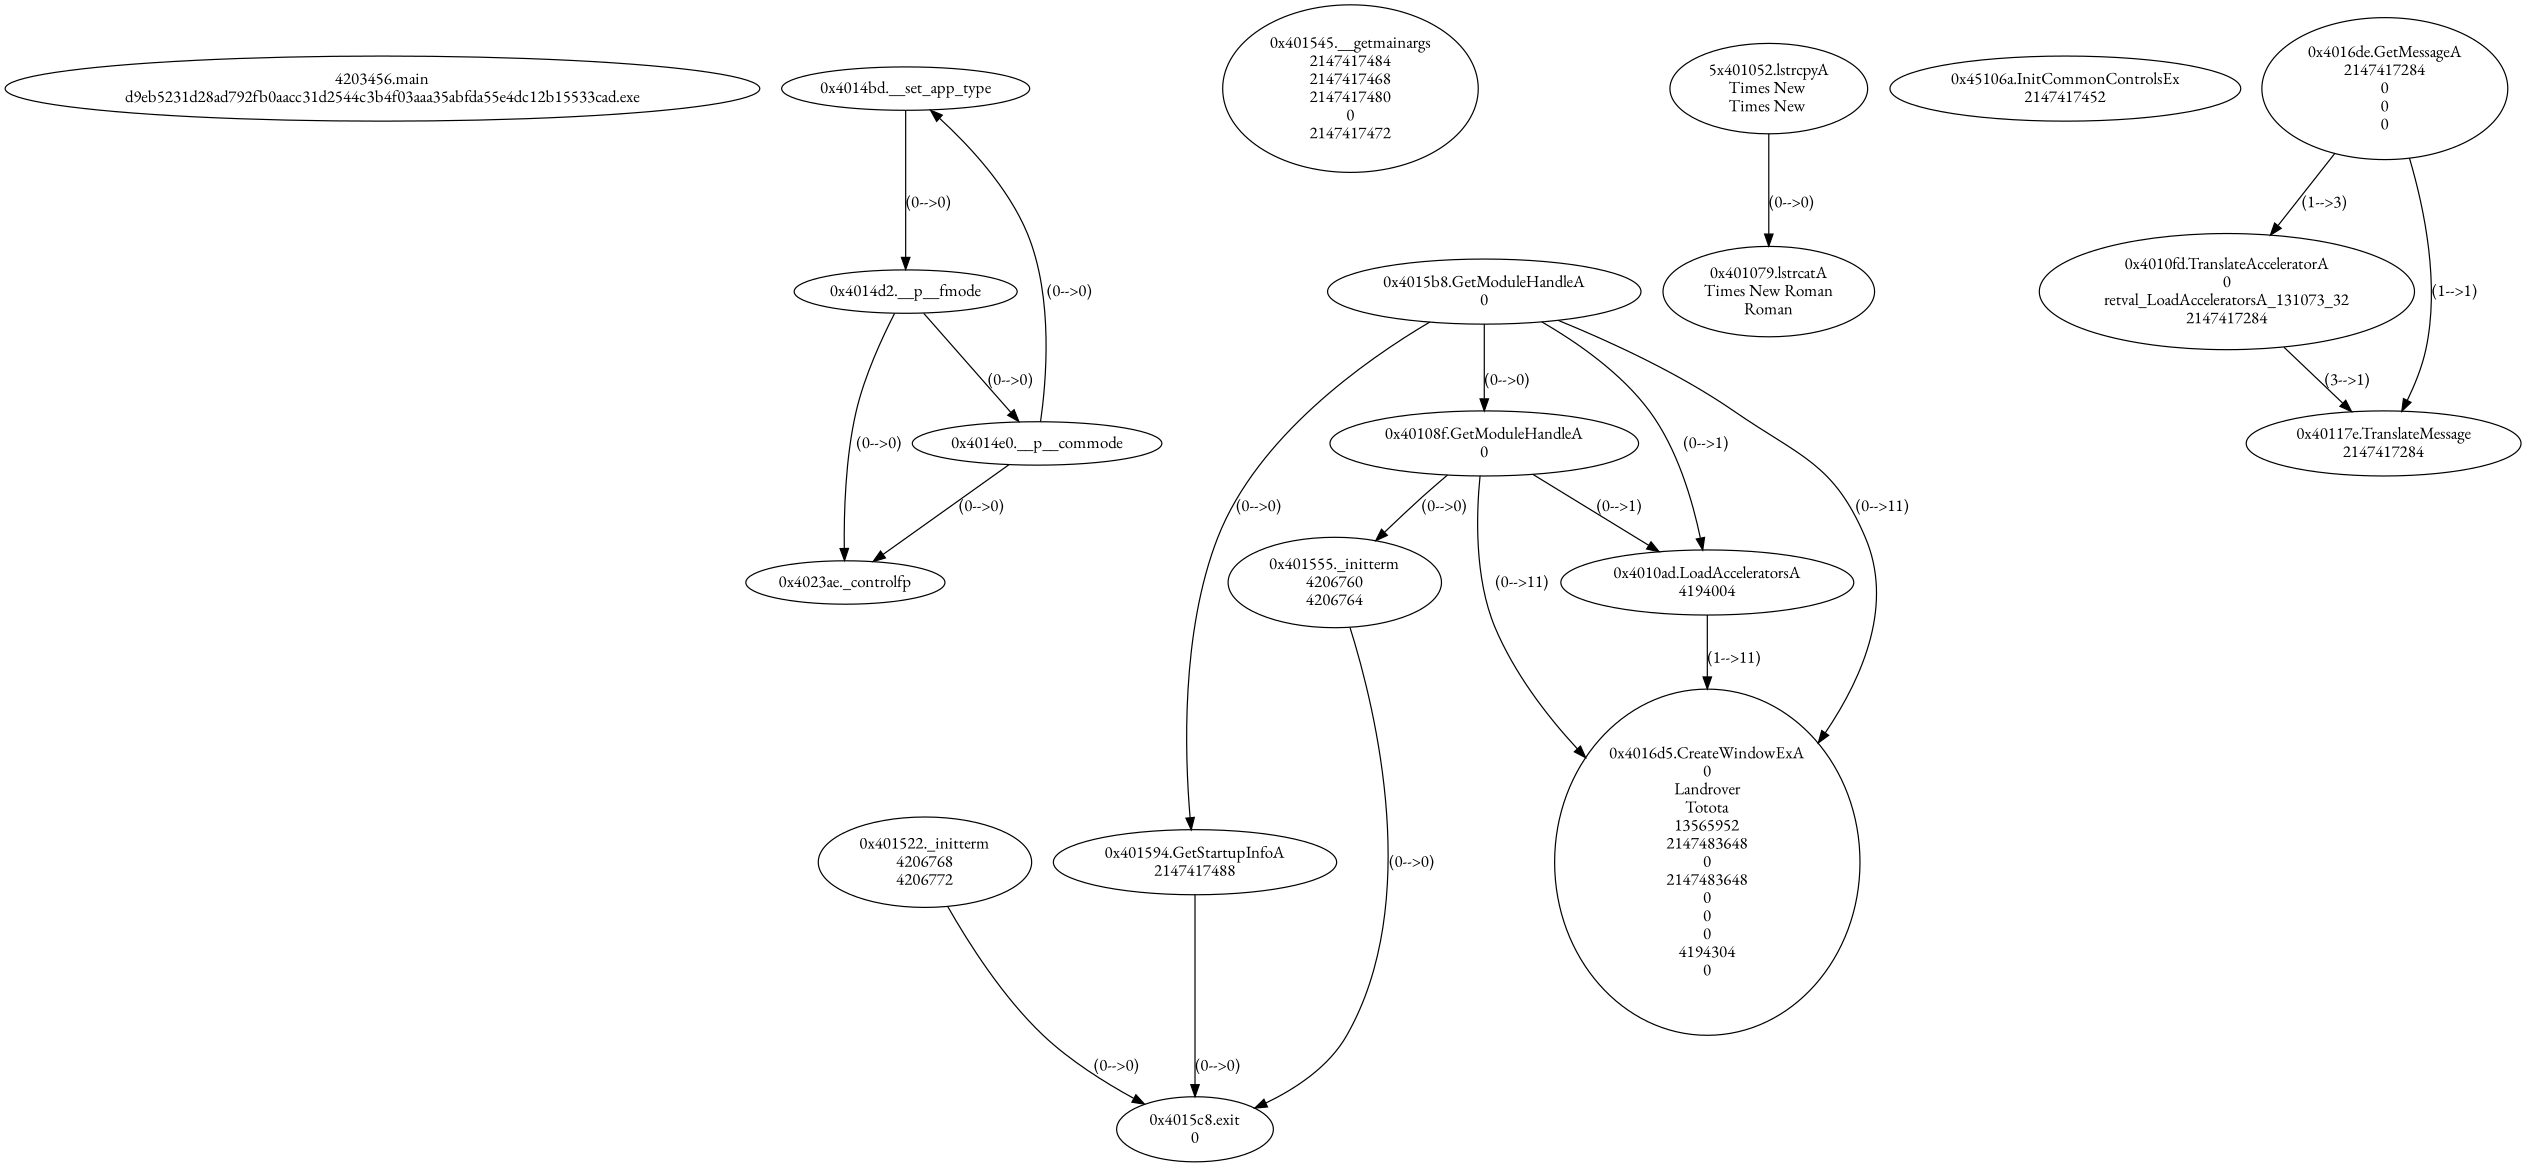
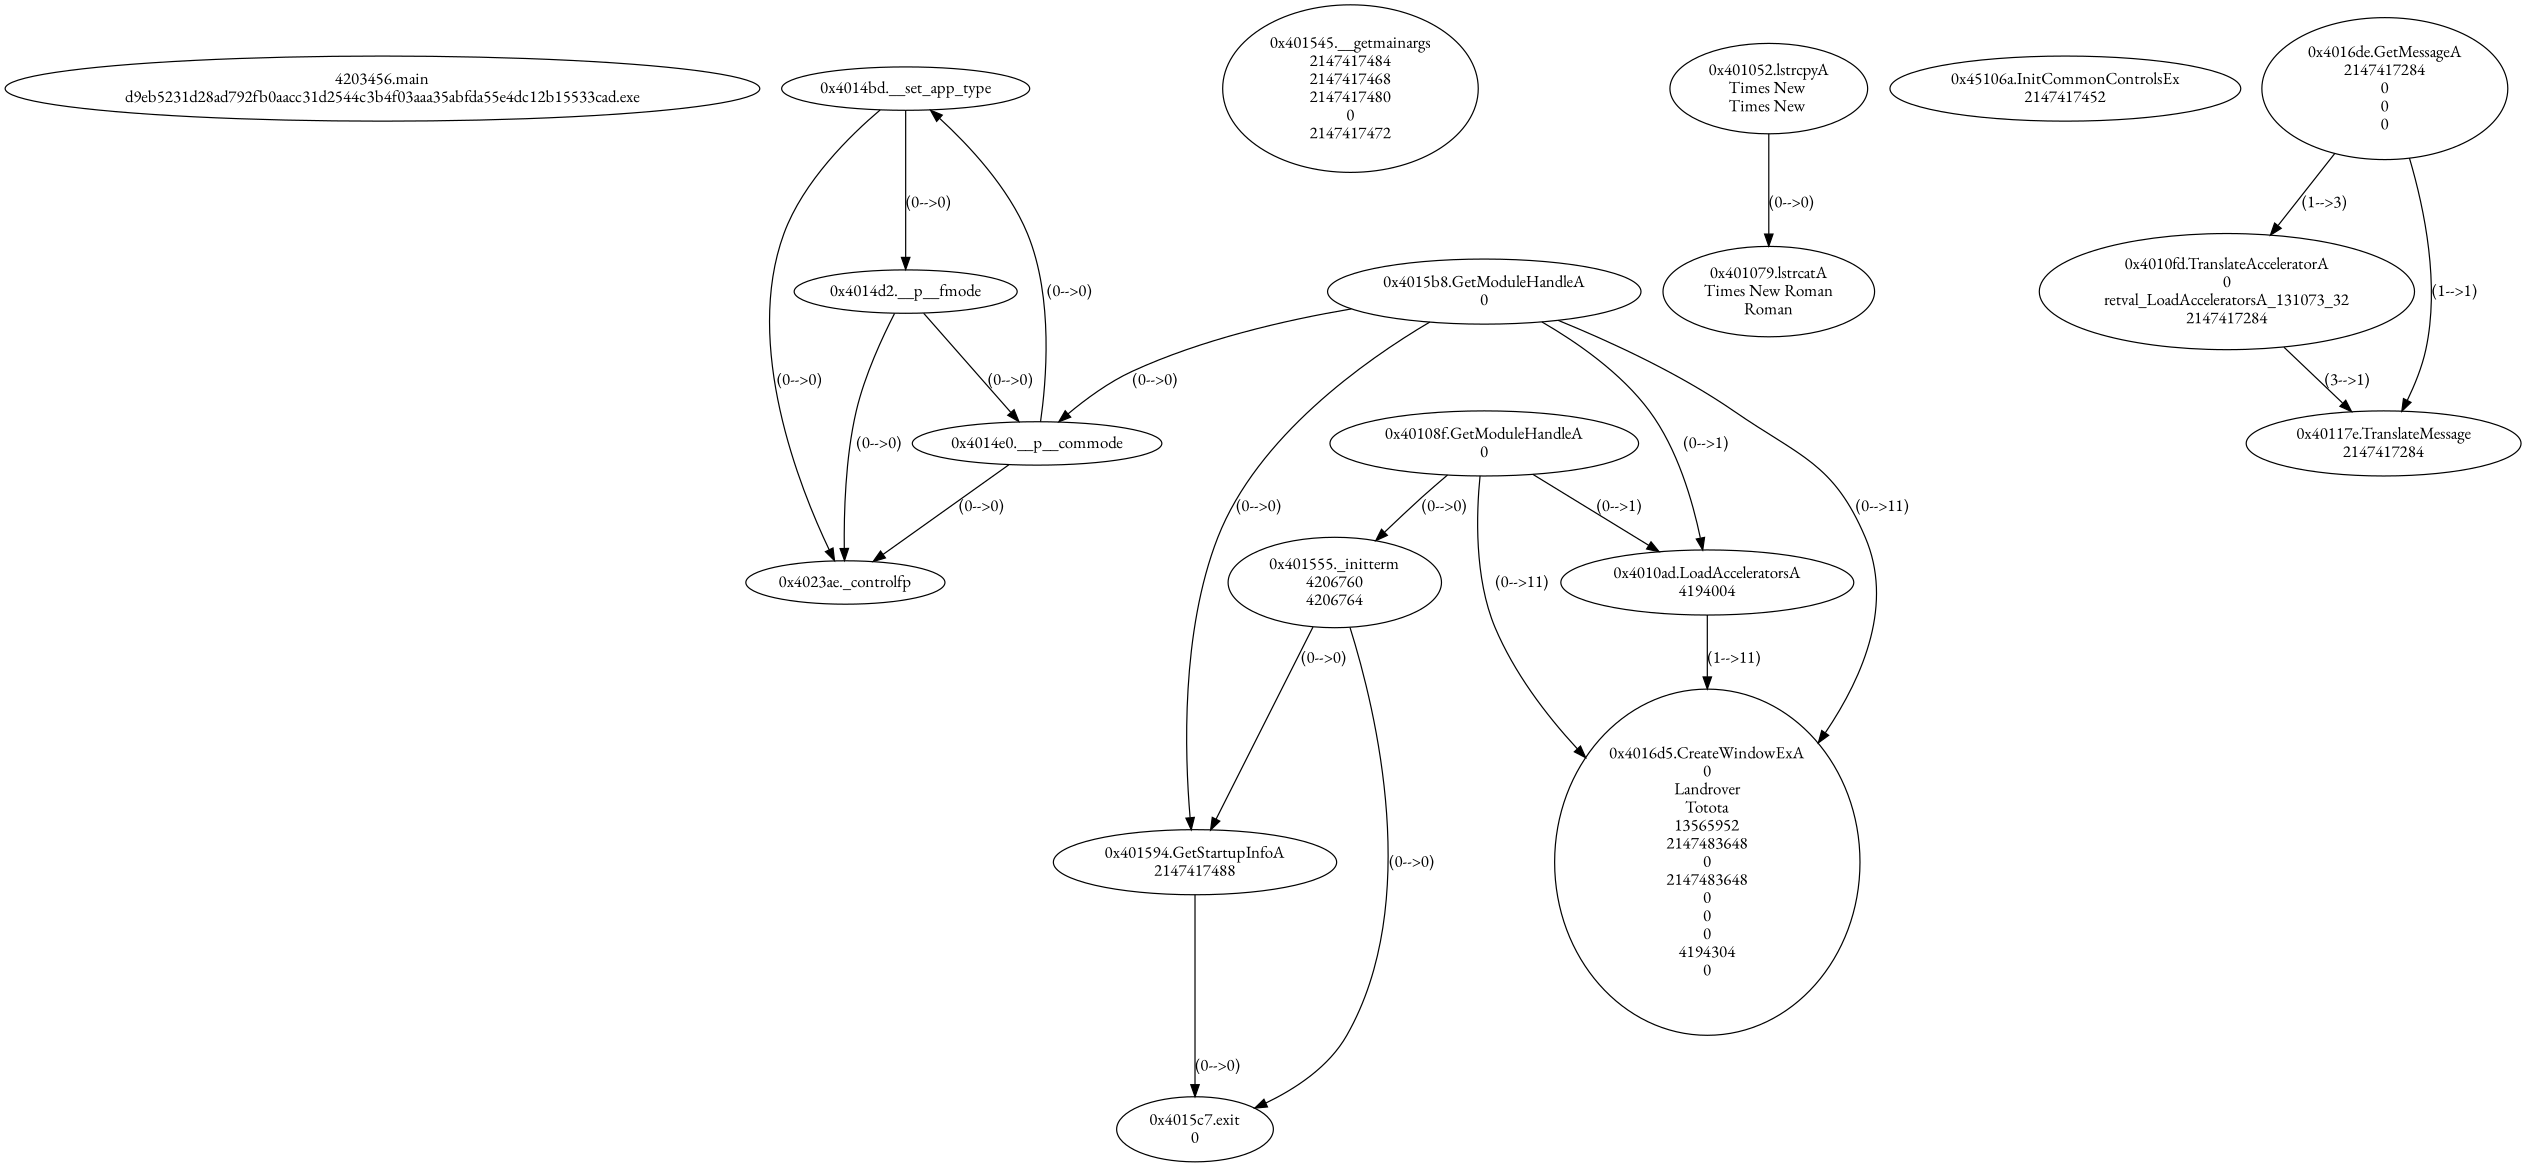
  digraph {
    fontname="EB Garamond"
    node [fontname="EB Garamond"]
    edge [fontname="EB Garamond"]
    n1 [label="4203456.main\nd9eb5231d28ad792fb0aacc31d2544c3b4f03aaa35abfda55e4dc12b15533cad.exe"]
    n2 [label="0x4014bd.__set_app_type\n"]
    n3 [label="0x4014d2.__p__fmode\n"]
    n4 [label="0x4023ae._controlfp\n"]
    n5 [label="0x4014e0.__p__commode\n"]
-   n6 [label="0x401522._initterm\n4206768\n4206772"]
-   n7 [label="0x4015c8.exit\n0"]
+   n7 [label="0x4015c7.exit\n0"]
    n8 [label="0x401555._initterm\n4206760\n4206764"]
    n9 [label="0x401594.GetStartupInfoA\n2147417488"]
    n10 [label="0x401545.__getmainargs\n2147417484\n2147417468\n2147417480\n0\n2147417472"]
    n11 [label="0x4015b8.GetModuleHandleA\n0"]
    n12 [label="0x40108f.GetModuleHandleA\n0"]
    n13 [label="0x4010ad.LoadAcceleratorsA\n4194004\n"]
    n14 [label="0x4016d5.CreateWindowExA\n0\nLandrover\nTotota\n13565952\n2147483648\n0\n2147483648\n0\n0\n0\n4194304\n0"]
-   n15 [label="5x401052.lstrcpyA\nTimes New \nTimes New "]
+   n15 [label="0x401052.lstrcpyA\nTimes New \nTimes New "]
    n16 [label="0x401079.lstrcatA\nTimes New Roman\nRoman"]
    n17 [label="0x45106a.InitCommonControlsEx\n2147417452"]
    n18 [label="0x4016de.GetMessageA\n2147417284\n0\n0\n0"]
    n19 [label="0x4010fd.TranslateAcceleratorA\n0\nretval_LoadAcceleratorsA_131073_32\n2147417284"]
    n20 [label="0x40117e.TranslateMessage\n2147417284"]
    n2 -> n3 [label="(0-->0)"]
+   n2 -> n4 [label="(0-->0)"]
    n3 -> n4 [label="(0-->0)"]
    n3 -> n5 [label="(0-->0)"]
    n5 -> n2 [label="(0-->0)"]
    n5 -> n4 [label="(0-->0)"]
-   n6 -> n7 [label="(0-->0)"]
    n8 -> n7 [label="(0-->0)"]
+   n8 -> n9 [label="(0-->0)"]
    n9 -> n7 [label="(0-->0)"]
    n11 -> n9 [label="(0-->0)"]
-   n11 -> n12 [label="(0-->0)"]
+   n11 -> n5 [label="(0-->0)"]
    n11 -> n13 [label="(0-->1)"]
    n11 -> n14 [label="(0-->11)"]
    n12 -> n8 [label="(0-->0)"]
    n12 -> n13 [label="(0-->1)"]
    n12 -> n14 [label="(0-->11)"]
    n13 -> n14 [label="(1-->11)"]
    n15 -> n16 [label="(0-->0)"]
    n18 -> n19 [label="(1-->3)"]
    n18 -> n20 [label="(1-->1)"]
    n19 -> n20 [label="(3-->1)"]
  }
